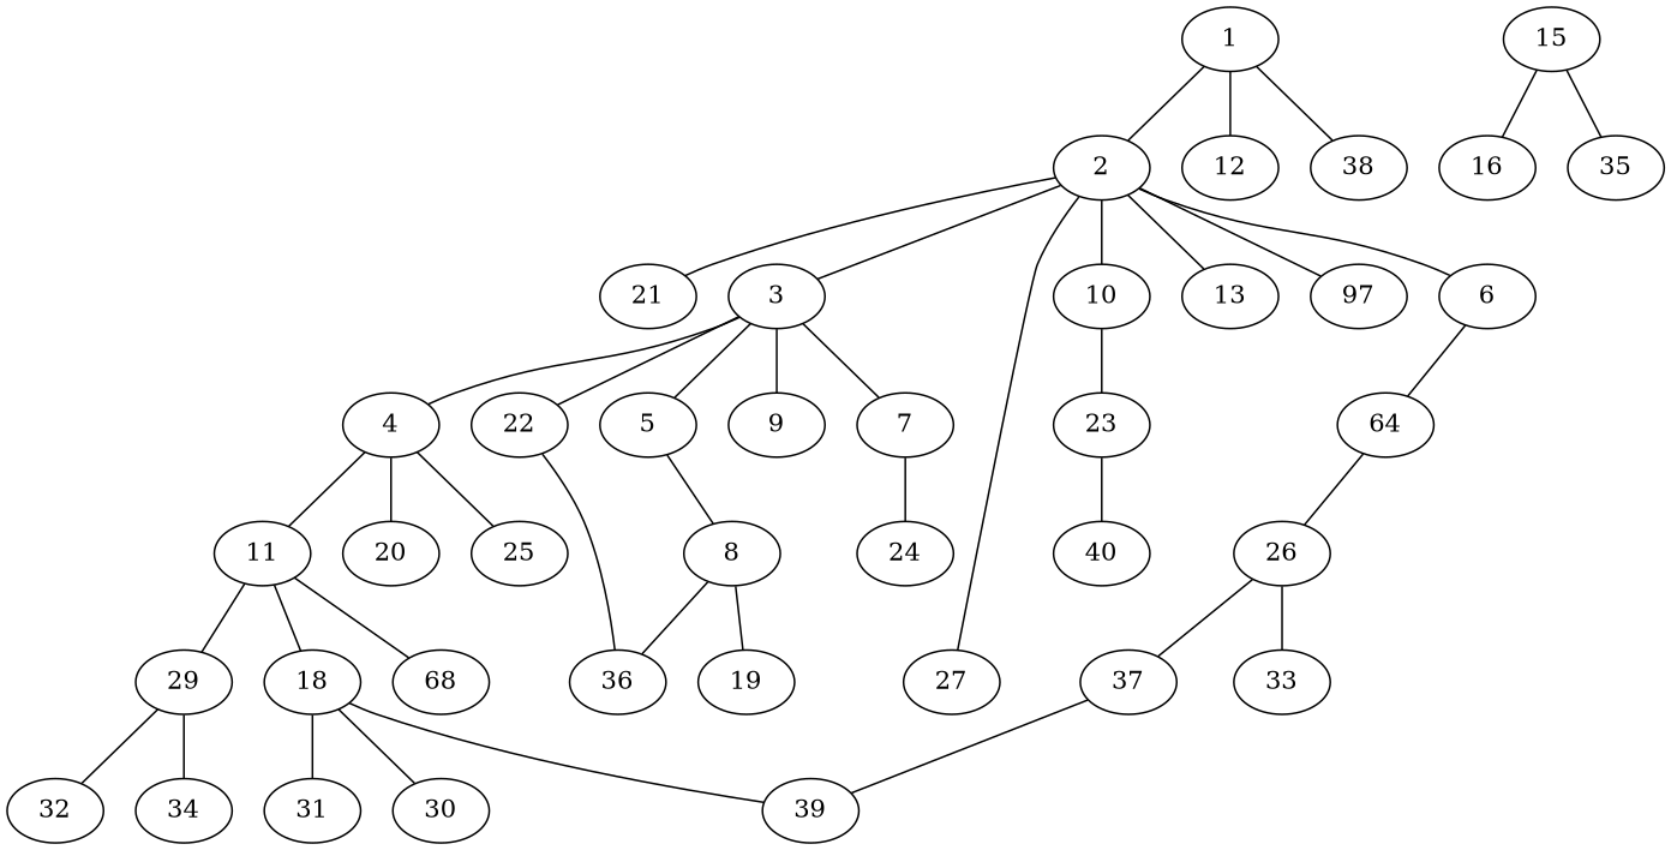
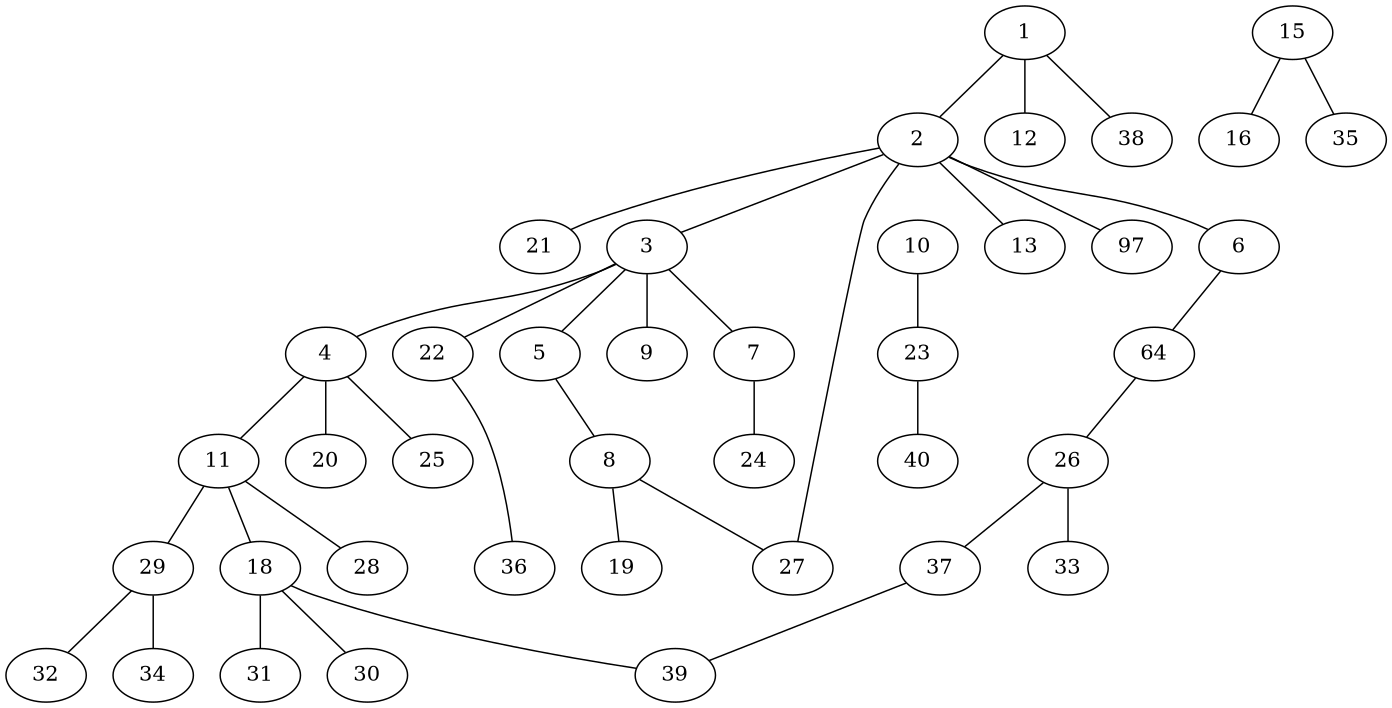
  graph {
    fontname="DejaVu Serif"
    node [fontname="DejaVu Serif"]
    edge [fontname="DejaVu Serif"]
    1
    2
    12
    38
    21
    3
    6
    10
    13
    n10 [label=97]
    27
    4
    5
    7
    9
    22
    n17 [label=64]
    23
    11
    20
    25
    8
    24
    36
    26
    40
    18
-   28 [label=68]
+   28
    29
    15
    16
    35
    19
    30
    31
    39
    32
    34
    33
    37
    1 -- 2
    1 -- 12
    1 -- 38
    2 -- 21
    2 -- 3
    2 -- 6
-   2 -- 10
    2 -- 13
    2 -- n10
    2 -- 27
    3 -- 4
    3 -- 5
    3 -- 7
    3 -- 9
    3 -- 22
    6 -- n17
    10 -- 23
    4 -- 11
    4 -- 20
    4 -- 25
    5 -- 8
    7 -- 24
    22 -- 36
    n17 -- 26
    23 -- 40
    11 -- 18
    11 -- 28
    11 -- 29
-   8 -- 36
+   8 -- 27
    8 -- 19
    26 -- 33
    26 -- 37
    18 -- 30
    18 -- 31
    18 -- 39
    29 -- 32
    29 -- 34
    15 -- 16
    15 -- 35
    37 -- 39
  }
